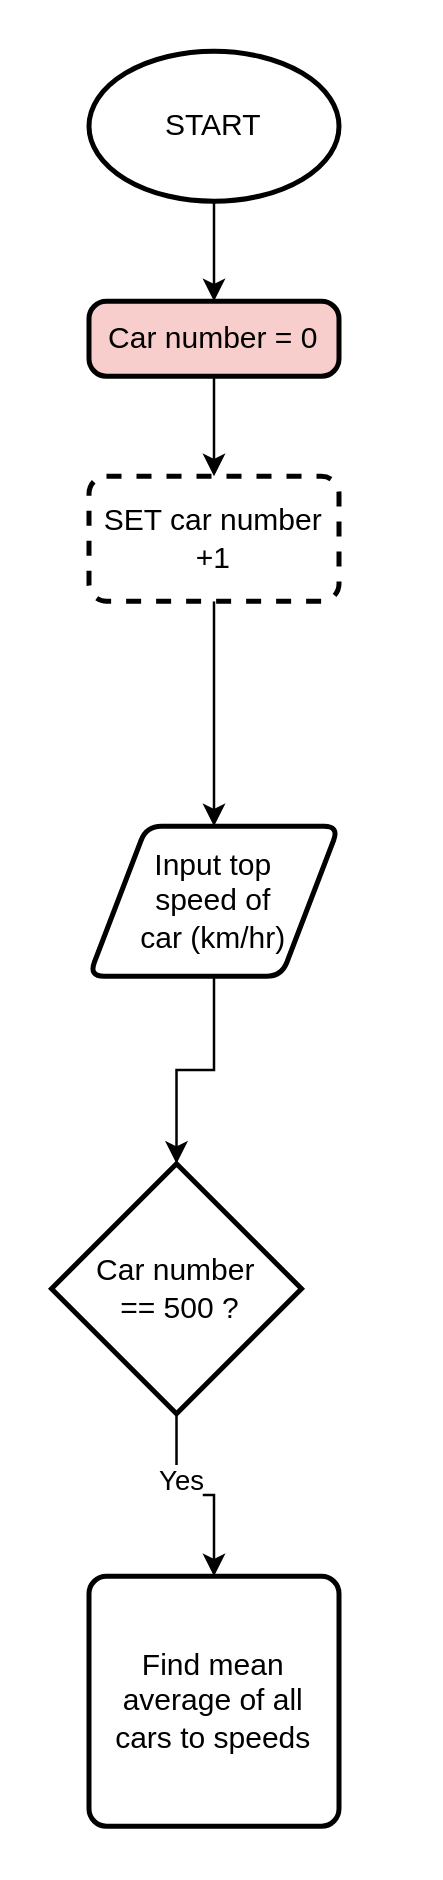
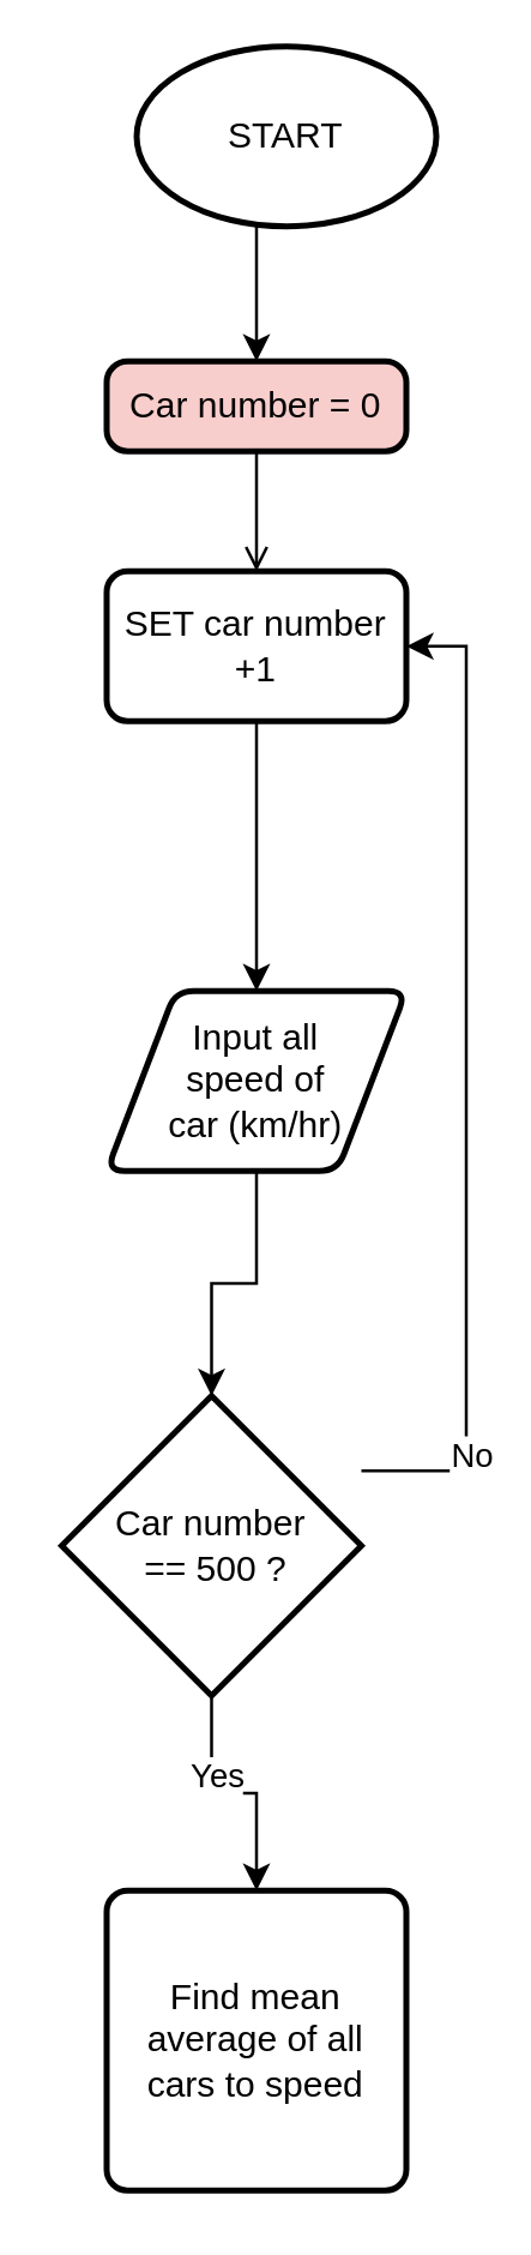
  <mxCell id="0" />
  <mxCell id="1" parent="0" />
  <mxCell id="2" style="edgeStyle=orthogonalEdgeStyle;rounded=0;orthogonalLoop=1;jettySize=auto;html=1;" edge="1" parent="1" source="3"><mxGeometry relative="1" as="geometry"><mxPoint x="85" y="120" as="targetPoint" /><Array as="points"><mxPoint x="85" y="110" /><mxPoint x="85" y="110" /></Array></mxGeometry></mxCell>
- <mxCell id="3" value="START" style="strokeWidth=2;html=1;shape=mxgraph.flowchart.start_1;whiteSpace=wrap;" vertex="1" parent="1"><mxGeometry x="35" y="20" width="100" height="60" as="geometry" /></mxCell>
+ <mxCell id="3" value="START" style="strokeWidth=2;html=1;shape=mxgraph.flowchart.start_1;whiteSpace=wrap;" vertex="1" parent="1"><mxGeometry x="45" y="15" width="100" height="60" as="geometry" /></mxCell>
  <mxCell id="4" style="edgeStyle=orthogonalEdgeStyle;rounded=0;orthogonalLoop=1;jettySize=auto;html=1;entryX=0.5;entryY=0;entryDx=0;entryDy=0;entryPerimeter=0;" edge="1" parent="1" source="5" target="10"><mxGeometry relative="1" as="geometry" /></mxCell>
- <mxCell id="5" value="Input top&lt;br&gt;speed of&lt;br&gt;car (km/hr)" style="shape=parallelogram;html=1;strokeWidth=2;perimeter=parallelogramPerimeter;whiteSpace=wrap;rounded=1;arcSize=12;size=0.23;" vertex="1" parent="1"><mxGeometry x="35" y="330" width="100" height="60" as="geometry" /></mxCell>
+ <mxCell id="5" value="Input all&lt;br&gt;speed of&lt;br&gt;car (km/hr)" style="shape=parallelogram;html=1;strokeWidth=2;perimeter=parallelogramPerimeter;whiteSpace=wrap;rounded=1;arcSize=12;size=0.23;" vertex="1" parent="1"><mxGeometry x="35" y="330" width="100" height="60" as="geometry" /></mxCell>
+ <mxCell id="6" style="edgeStyle=orthogonalEdgeStyle;rounded=0;orthogonalLoop=1;jettySize=auto;html=1;entryX=1;entryY=0.5;entryDx=0;entryDy=0;" edge="1" parent="1" source="10" target="13"><mxGeometry relative="1" as="geometry"><mxPoint x="135" y="347" as="targetPoint" /><Array as="points"><mxPoint x="155" y="490" /><mxPoint x="155" y="215" /></Array></mxGeometry></mxCell>
+ <mxCell id="7" value="No" style="edgeLabel;html=1;align=center;verticalAlign=middle;resizable=0;points=[];" vertex="1" connectable="0" parent="6"><mxGeometry x="-0.749" y="-1" relative="1" as="geometry"><mxPoint as="offset" /></mxGeometry></mxCell>
  <mxCell id="8" style="edgeStyle=orthogonalEdgeStyle;rounded=0;orthogonalLoop=1;jettySize=auto;html=1;entryX=0.5;entryY=0;entryDx=0;entryDy=0;" edge="1" parent="1" source="10" target="11"><mxGeometry relative="1" as="geometry" /></mxCell>
  <mxCell id="9" value="Yes" style="edgeLabel;html=1;align=center;verticalAlign=middle;resizable=0;points=[];" vertex="1" connectable="0" parent="8"><mxGeometry x="-0.342" y="1" relative="1" as="geometry"><mxPoint as="offset" /></mxGeometry></mxCell>
  <mxCell id="10" value="Car number&lt;br&gt;&amp;nbsp;== 500 ?" style="strokeWidth=2;html=1;shape=mxgraph.flowchart.decision;whiteSpace=wrap;" vertex="1" parent="1"><mxGeometry x="20" y="465" width="100" height="100" as="geometry" /></mxCell>
- <mxCell id="11" value="Find mean average of all cars to speeds" style="rounded=1;whiteSpace=wrap;html=1;absoluteArcSize=1;arcSize=14;strokeWidth=2;" vertex="1" parent="1"><mxGeometry x="35" y="630" width="100" height="100" as="geometry" /></mxCell>
+ <mxCell id="11" value="Find mean average of all cars to speed" style="rounded=1;whiteSpace=wrap;html=1;absoluteArcSize=1;arcSize=14;strokeWidth=2;" vertex="1" parent="1"><mxGeometry x="35" y="630" width="100" height="100" as="geometry" /></mxCell>
  <mxCell id="12" style="edgeStyle=orthogonalEdgeStyle;rounded=0;orthogonalLoop=1;jettySize=auto;html=1;entryX=0.5;entryY=0;entryDx=0;entryDy=0;" edge="1" parent="1" source="13" target="5"><mxGeometry relative="1" as="geometry" /></mxCell>
- <mxCell id="13" value="SET car number +1" style="rounded=1;whiteSpace=wrap;html=1;absoluteArcSize=1;arcSize=14;strokeWidth=2;dashed=1;" vertex="1" parent="1"><mxGeometry x="35" y="190" width="100" height="50" as="geometry" /></mxCell>
- <mxCell id="14" style="edgeStyle=orthogonalEdgeStyle;rounded=0;orthogonalLoop=1;jettySize=auto;html=1;entryX=0.5;entryY=0;entryDx=0;entryDy=0;" edge="1" parent="1" source="15" target="13"><mxGeometry relative="1" as="geometry" /></mxCell>
+ <mxCell id="13" value="SET car number +1" style="rounded=1;whiteSpace=wrap;html=1;absoluteArcSize=1;arcSize=14;strokeWidth=2;" vertex="1" parent="1"><mxGeometry x="35" y="190" width="100" height="50" as="geometry" /></mxCell>
+ <mxCell id="14" style="edgeStyle=orthogonalEdgeStyle;rounded=0;orthogonalLoop=1;jettySize=auto;html=1;entryX=0.5;entryY=0;entryDx=0;entryDy=0;endArrow=open;" edge="1" parent="1" source="15" target="13"><mxGeometry relative="1" as="geometry" /></mxCell>
  <mxCell id="15" value="Car number = 0" style="rounded=1;whiteSpace=wrap;html=1;absoluteArcSize=1;arcSize=14;strokeWidth=2;fillColor=#f8cecc;" vertex="1" parent="1"><mxGeometry x="35" y="120" width="100" height="30" as="geometry" /></mxCell>
